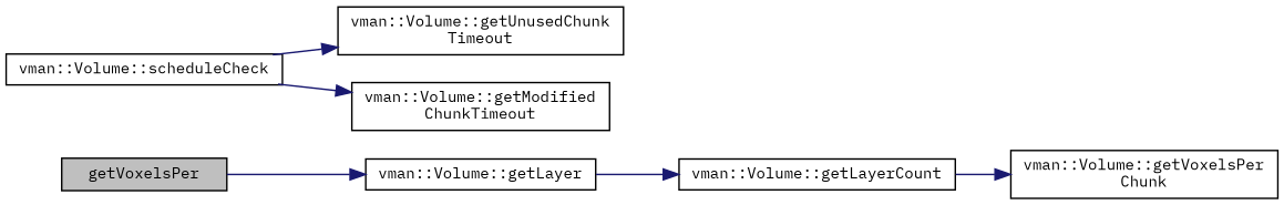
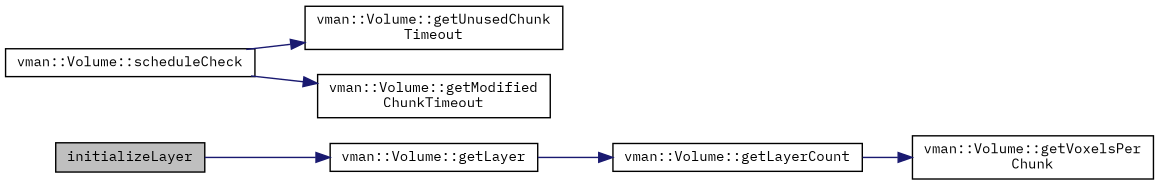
  digraph {
    fontname="IBM Plex Mono"
    rankdir=LR
    node [color=black fontname="IBM Plex Mono" fontsize=10 shape=record]
    edge [color=midnightblue fontname="IBM Plex Mono" fontsize=10 labelfontname=Helvetica labelfontsize=10 style=solid]
-   n1 [fillcolor=grey75 fontcolor=black height=0.2 label=getVoxelsPer style=filled width=0.4]
+   n1 [fillcolor=grey75 fontcolor=black height=0.2 label=initializeLayer style=filled width=0.4]
    n2 [height=0.2 label="vman::Volume::getLayer" width=0.4]
    n3 [height=0.2 label="vman::Volume::getLayerCount" width=0.4]
    n4 [height=0.2 label="vman::Volume::getVoxelsPer\lChunk" width=0.4]
    n5 [height=0.2 label="vman::Volume::scheduleCheck" width=0.4]
    n6 [height=0.2 label="vman::Volume::getUnusedChunk\lTimeout" width=0.4]
    n7 [height=0.2 label="vman::Volume::getModified\lChunkTimeout" width=0.4]
    n1 -> n2
    n2 -> n3
    n3 -> n4
    n5 -> n6
    n5 -> n7
  }
